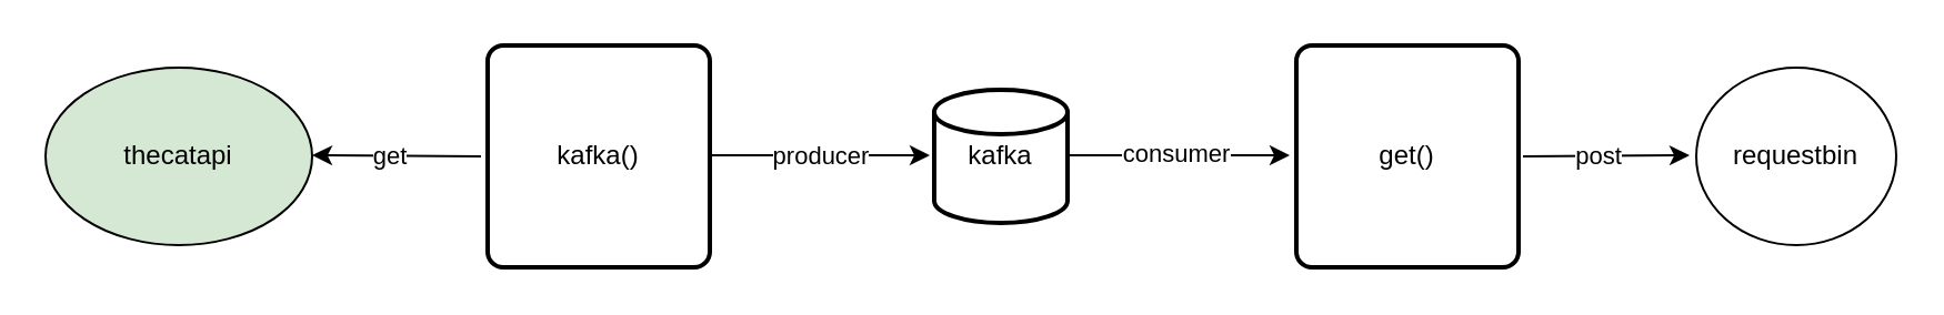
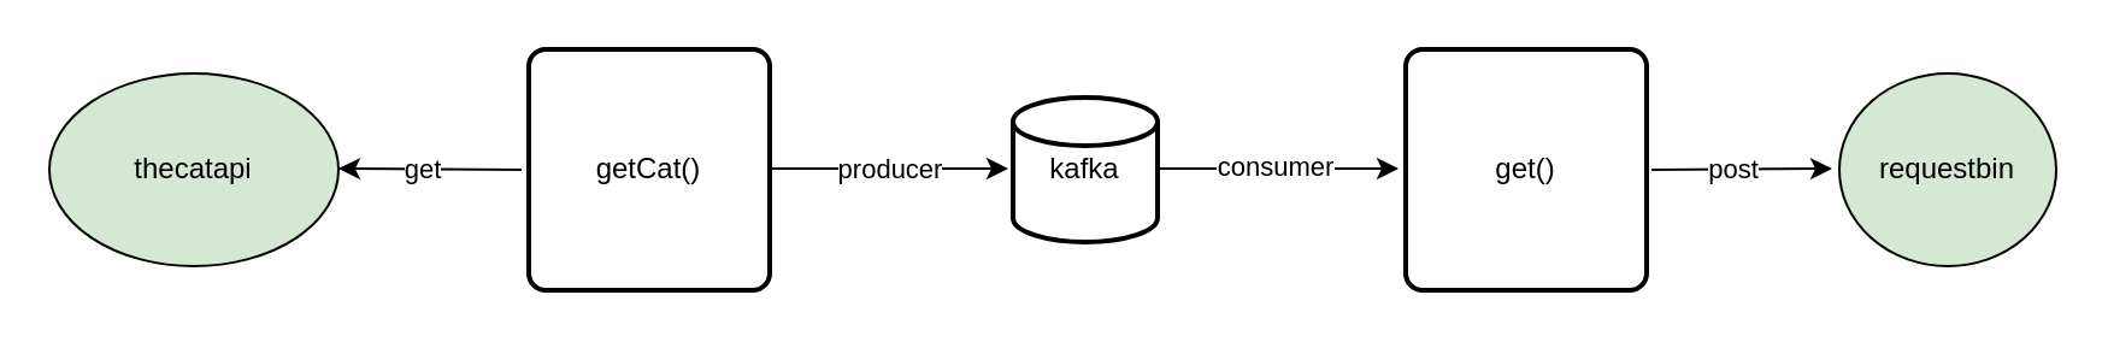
  <mxCell id="0" />
  <mxCell id="1" parent="0" />
  <mxCell id="2" value="kafka" style="strokeWidth=2;html=1;shape=mxgraph.flowchart.database;whiteSpace=wrap;" vertex="1" parent="1"><mxGeometry x="420" y="40" width="60" height="60" as="geometry" /></mxCell>
- <mxCell id="3" value="kafka()" style="rounded=1;whiteSpace=wrap;html=1;absoluteArcSize=1;arcSize=14;strokeWidth=2;" vertex="1" parent="1"><mxGeometry x="219" y="20" width="100" height="100" as="geometry" /></mxCell>
+ <mxCell id="3" value="getCat()" style="rounded=1;whiteSpace=wrap;html=1;absoluteArcSize=1;arcSize=14;strokeWidth=2;" vertex="1" parent="1"><mxGeometry x="219" y="20" width="100" height="100" as="geometry" /></mxCell>
  <mxCell id="4" value="get()" style="rounded=1;whiteSpace=wrap;html=1;absoluteArcSize=1;arcSize=14;strokeWidth=2;" vertex="1" parent="1"><mxGeometry x="583" y="20" width="100" height="100" as="geometry" /></mxCell>
  <mxCell id="5" value="" style="endArrow=classic;html=1;rounded=0;" edge="1" parent="1"><mxGeometry relative="1" as="geometry"><mxPoint x="318" y="69.5" as="sourcePoint" /><mxPoint x="418" y="69.5" as="targetPoint" /></mxGeometry></mxCell>
  <mxCell id="6" value="producer" style="edgeLabel;resizable=0;html=1;align=center;verticalAlign=middle;" connectable="0" vertex="1" parent="5"><mxGeometry relative="1" as="geometry" /></mxCell>
  <mxCell id="7" value="" style="endArrow=classic;html=1;rounded=0;" edge="1" parent="1"><mxGeometry relative="1" as="geometry"><mxPoint x="480" y="69.5" as="sourcePoint" /><mxPoint x="580" y="69.5" as="targetPoint" /></mxGeometry></mxCell>
  <mxCell id="8" value="consumer" style="edgeLabel;resizable=0;html=1;align=center;verticalAlign=middle;" connectable="0" vertex="1" parent="7"><mxGeometry relative="1" as="geometry"><mxPoint x="-2" y="-1" as="offset" /></mxGeometry></mxCell>
- <mxCell id="9" value="requestbin" style="ellipse;whiteSpace=wrap;html=1;" vertex="1" parent="1"><mxGeometry x="763" y="30" width="90" height="80" as="geometry" /></mxCell>
+ <mxCell id="9" value="requestbin" style="ellipse;whiteSpace=wrap;html=1;fillColor=#d5e8d4;" vertex="1" parent="1"><mxGeometry x="763" y="30" width="90" height="80" as="geometry" /></mxCell>
  <mxCell id="10" value="thecatapi" style="ellipse;whiteSpace=wrap;html=1;fillColor=#d5e8d4;" vertex="1" parent="1"><mxGeometry x="20" y="30" width="120" height="80" as="geometry" /></mxCell>
  <mxCell id="11" value="" style="endArrow=classic;html=1;rounded=0;" edge="1" parent="1"><mxGeometry relative="1" as="geometry"><mxPoint x="216" y="70" as="sourcePoint" /><mxPoint x="140" y="69.5" as="targetPoint" /></mxGeometry></mxCell>
  <mxCell id="12" value="get" style="edgeLabel;resizable=0;html=1;align=center;verticalAlign=middle;" connectable="0" vertex="1" parent="11"><mxGeometry relative="1" as="geometry"><mxPoint x="-4" as="offset" /></mxGeometry></mxCell>
  <mxCell id="13" value="" style="endArrow=classic;html=1;rounded=0;" edge="1" parent="1"><mxGeometry relative="1" as="geometry"><mxPoint x="685" y="70" as="sourcePoint" /><mxPoint x="760" y="69.5" as="targetPoint" /></mxGeometry></mxCell>
  <mxCell id="14" value="post" style="edgeLabel;resizable=0;html=1;align=center;verticalAlign=middle;" connectable="0" vertex="1" parent="13"><mxGeometry relative="1" as="geometry"><mxPoint x="-4" as="offset" /></mxGeometry></mxCell>
